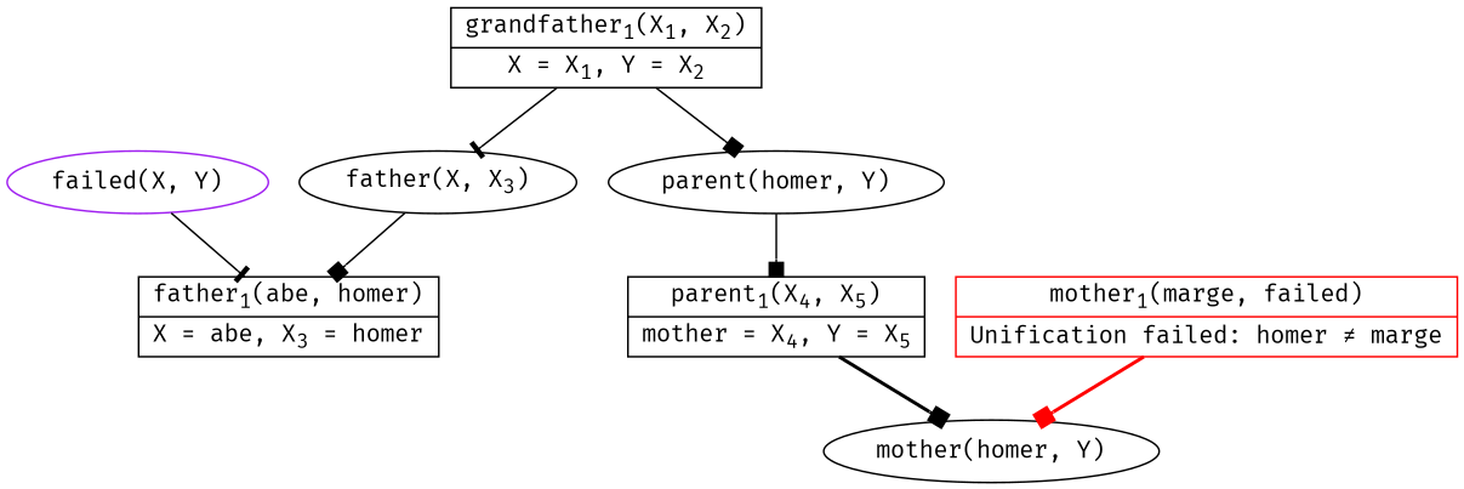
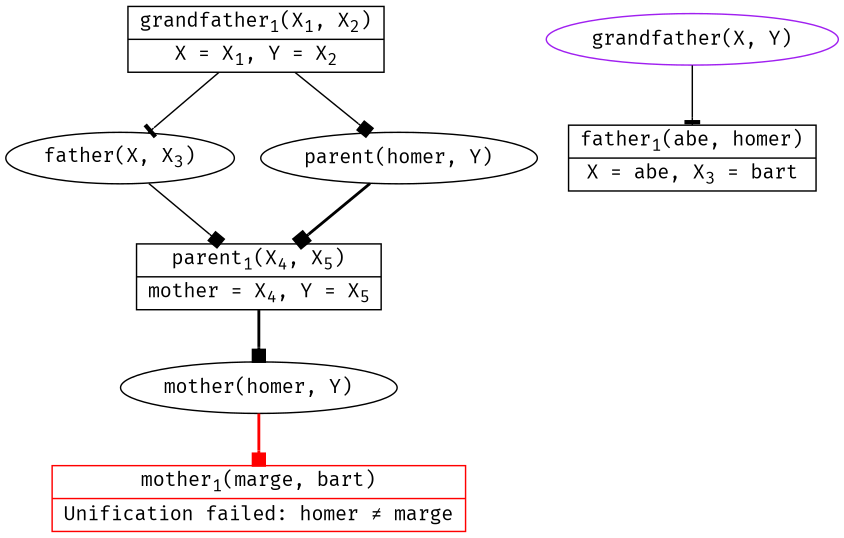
  digraph {
    node [fontname="Fira Mono"]
    edge [style=solid arrowhead=box]
    n1 [label=<father(X, X<sub>3</sub>)>]
    n2 [label=<parent(homer, Y)>]
-   n3 [label=<{father<sub>1</sub>(abe, homer)|X = abe, X<sub>3</sub> = homer}> shape=record]
+   n3 [label=<{father<sub>1</sub>(abe, homer)|X = abe, X<sub>3</sub> = bart}> shape=record]
    n4 [label=<{parent<sub>1</sub>(X<sub>4</sub>, X<sub>5</sub>)|mother = X<sub>4</sub>, Y = X<sub>5</sub>}> shape=record]
-   n5 [color=purple label="failed(X, Y)"]
+   n5 [color=purple label="grandfather(X, Y)"]
    n6 [label=<{grandfather<sub>1</sub>(X<sub>1</sub>, X<sub>2</sub>)|X = X<sub>1</sub>, Y = X<sub>2</sub>}> shape=record]
    n7 [label=<mother(homer, Y)>]
-   n8 [color=red label=<{mother<sub>1</sub>(marge, failed)|Unification failed: homer ≠ marge}> shape=record]
+   n8 [color=red label=<{mother<sub>1</sub>(marge, bart)|Unification failed: homer ≠ marge}> shape=record]
    subgraph sub_1 {
      rank=same
      n1
      n2
    }
    n1 -> n2 [style=invis arrowhead=""]
-   n1 -> n3
-   n2 -> n4
+   n1 -> n4
+   n2 -> n4 [style=bold]
    n4 -> n7 [style=bold]
    n5 -> n3 [arrowhead=tee]
    n6 -> n1 [arrowhead=tee]
    n6 -> n2
-   n8 -> n7 [color=red style=bold]
+   n7 -> n8 [color=red style=bold]
  }
